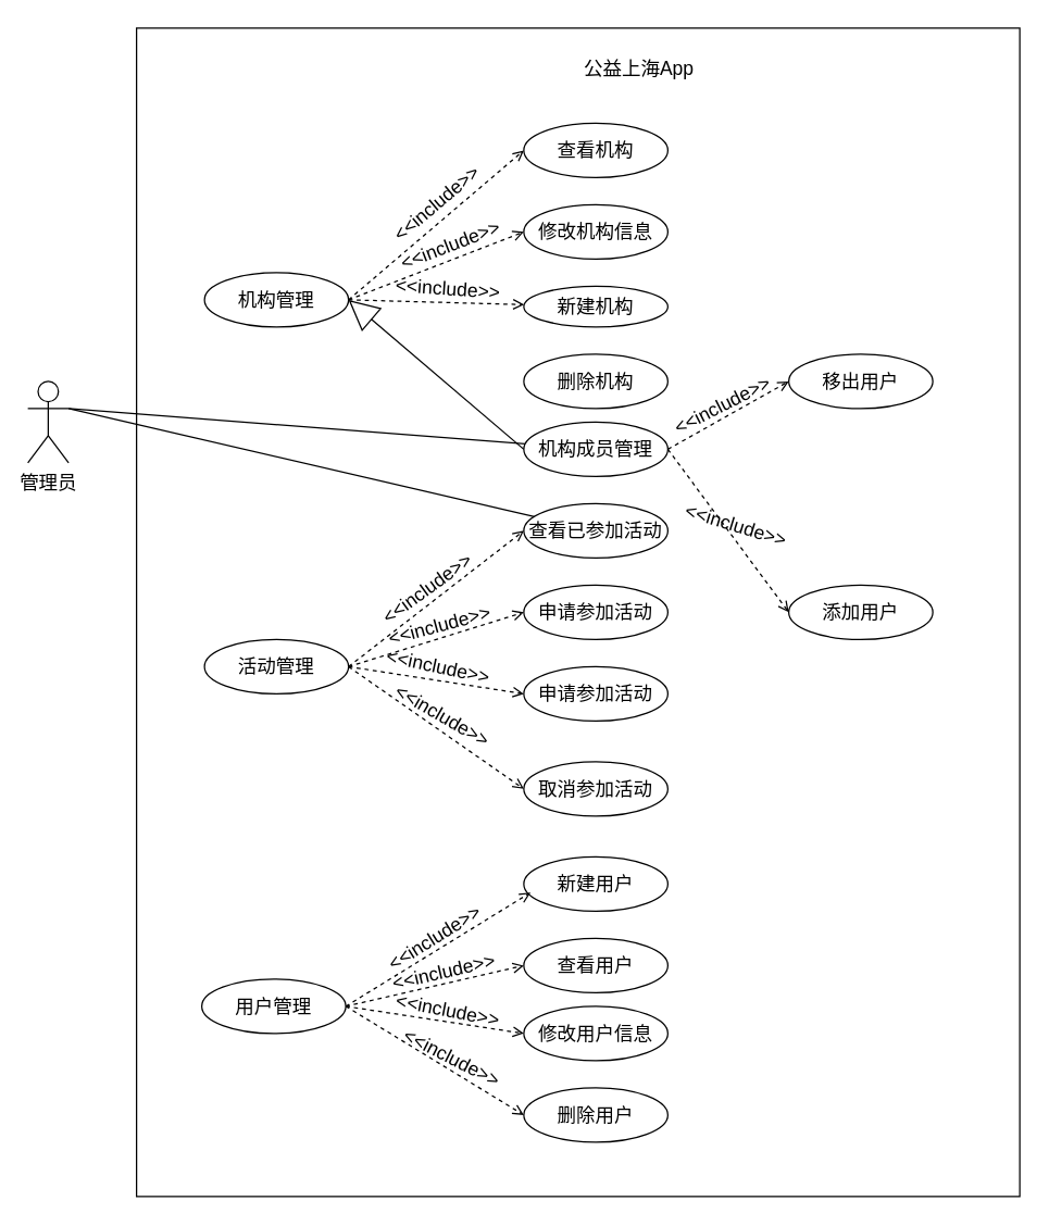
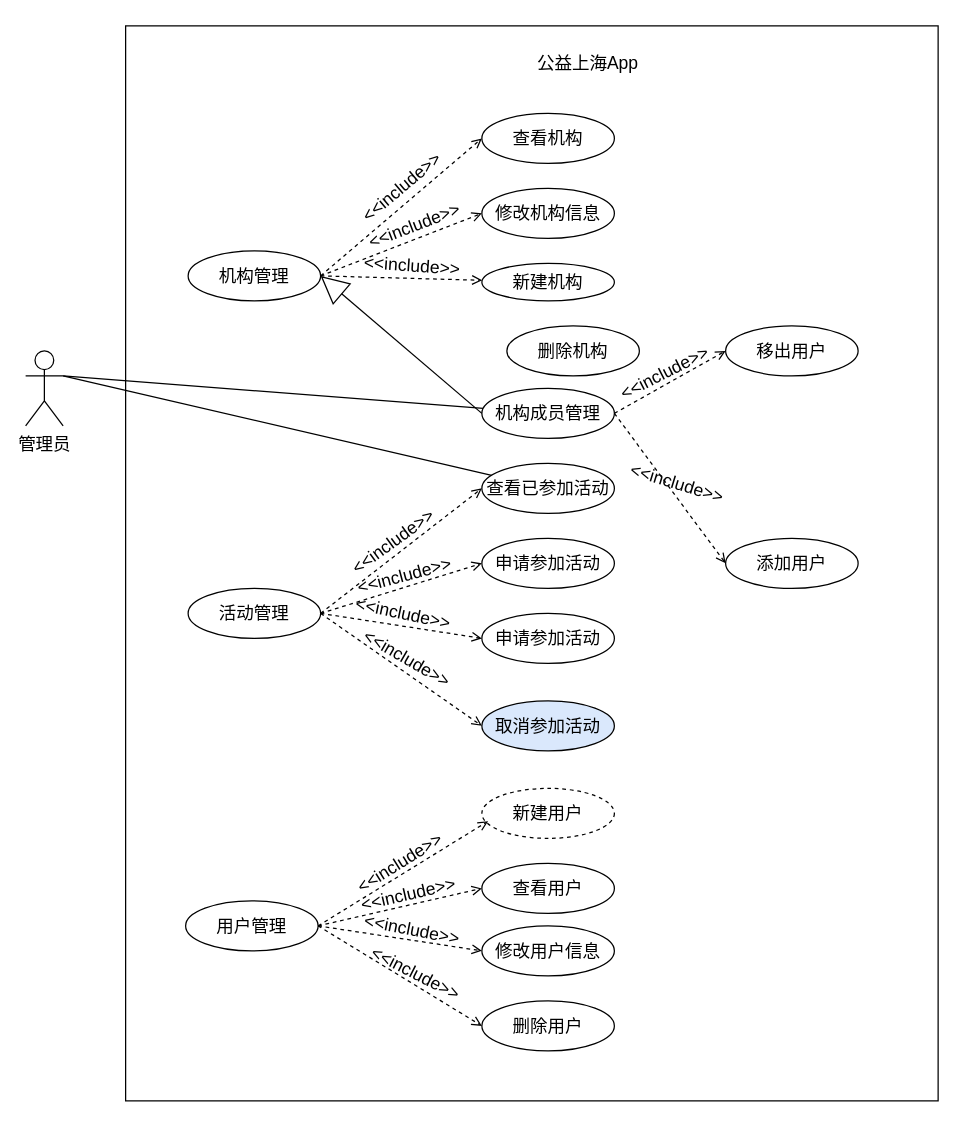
  <mxCell id="0" />
  <mxCell id="1" parent="0" />
  <mxCell id="2" style="edgeStyle=none;rounded=0;orthogonalLoop=1;jettySize=auto;html=1;exitX=1;exitY=0.333;exitDx=0;exitDy=0;exitPerimeter=0;endArrow=none;endFill=0;fontSize=14;labelBackgroundColor=none;" edge="1" parent="1" source="3" target="43"><mxGeometry relative="1" as="geometry" /></mxCell>
  <mxCell id="3" value="管理员" style="shape=umlActor;verticalLabelPosition=bottom;verticalAlign=top;html=1;outlineConnect=0;fontSize=14;labelBackgroundColor=none;" vertex="1" parent="1"><mxGeometry x="20" y="280" width="30" height="60" as="geometry" /></mxCell>
  <mxCell id="4" value="" style="rounded=0;whiteSpace=wrap;html=1;gradientColor=none;fillColor=none;fontSize=14;labelBackgroundColor=none;" vertex="1" parent="1"><mxGeometry x="100" y="20" width="650" height="860" as="geometry" /></mxCell>
  <mxCell id="5" style="edgeStyle=none;rounded=0;orthogonalLoop=1;jettySize=auto;html=1;exitX=1;exitY=0.5;exitDx=0;exitDy=0;entryX=0;entryY=0.5;entryDx=0;entryDy=0;endArrow=open;endFill=0;dashed=1;fontSize=14;labelBackgroundColor=none;" edge="1" parent="1" source="11" target="27"><mxGeometry relative="1" as="geometry" /></mxCell>
  <mxCell id="6" value="&amp;lt;&amp;lt;include&amp;gt;&amp;gt;" style="edgeLabel;html=1;align=center;verticalAlign=middle;resizable=0;points=[];rotation=-40;fontSize=14;labelBackgroundColor=none;" vertex="1" connectable="0" parent="5"><mxGeometry x="0.01" y="1" relative="1" as="geometry"><mxPoint y="-14" as="offset" /></mxGeometry></mxCell>
  <mxCell id="7" style="edgeStyle=none;rounded=0;orthogonalLoop=1;jettySize=auto;html=1;exitX=1;exitY=0.5;exitDx=0;exitDy=0;entryX=0;entryY=0.5;entryDx=0;entryDy=0;endArrow=open;endFill=0;dashed=1;fontSize=14;labelBackgroundColor=none;" edge="1" parent="1" source="11" target="23"><mxGeometry relative="1" as="geometry" /></mxCell>
  <mxCell id="8" value="&amp;lt;&amp;lt;include&amp;gt;&amp;gt;" style="edgeLabel;html=1;align=center;verticalAlign=middle;resizable=0;points=[];rotation=339;fontSize=14;labelBackgroundColor=none;" vertex="1" connectable="0" parent="7"><mxGeometry x="0.119" y="-2" relative="1" as="geometry"><mxPoint x="2" y="-14" as="offset" /></mxGeometry></mxCell>
  <mxCell id="9" style="edgeStyle=none;rounded=0;orthogonalLoop=1;jettySize=auto;html=1;exitX=1;exitY=0.5;exitDx=0;exitDy=0;endArrow=open;endFill=0;dashed=1;fontSize=14;labelBackgroundColor=none;" edge="1" parent="1" source="11" target="24"><mxGeometry relative="1" as="geometry" /></mxCell>
  <mxCell id="10" value="&amp;lt;&amp;lt;include&amp;gt;&amp;gt;" style="edgeLabel;html=1;align=center;verticalAlign=middle;resizable=0;points=[];rotation=4;fontSize=14;labelBackgroundColor=none;" vertex="1" connectable="0" parent="9"><mxGeometry relative="1" as="geometry"><mxPoint x="8" y="-10" as="offset" /></mxGeometry></mxCell>
  <mxCell id="11" value="机构管理" style="ellipse;whiteSpace=wrap;html=1;fontSize=14;labelBackgroundColor=none;" vertex="1" parent="1"><mxGeometry x="150" y="200" width="106" height="40" as="geometry" /></mxCell>
  <mxCell id="12" style="edgeStyle=none;rounded=0;orthogonalLoop=1;jettySize=auto;html=1;exitX=1;exitY=0.5;exitDx=0;exitDy=0;entryX=0;entryY=0.5;entryDx=0;entryDy=0;endArrow=open;endFill=0;dashed=1;fontSize=14;labelBackgroundColor=none;" edge="1" parent="1" source="18" target="28"><mxGeometry relative="1" as="geometry" /></mxCell>
  <mxCell id="13" value="&amp;lt;&amp;lt;include&amp;gt;&amp;gt;" style="edgeLabel;html=1;align=center;verticalAlign=middle;resizable=0;points=[];rotation=324;fontSize=14;labelBackgroundColor=none;" vertex="1" connectable="0" parent="12"><mxGeometry x="-0.018" y="10" relative="1" as="geometry"><mxPoint as="offset" /></mxGeometry></mxCell>
  <mxCell id="14" style="edgeStyle=none;rounded=0;orthogonalLoop=1;jettySize=auto;html=1;exitX=1;exitY=0.5;exitDx=0;exitDy=0;entryX=0;entryY=0.5;entryDx=0;entryDy=0;endArrow=open;endFill=0;dashed=1;fontSize=14;labelBackgroundColor=none;" edge="1" parent="1" source="18" target="25"><mxGeometry relative="1" as="geometry" /></mxCell>
  <mxCell id="15" value="&amp;lt;&amp;lt;include&amp;gt;&amp;gt;" style="edgeLabel;html=1;align=center;verticalAlign=middle;resizable=0;points=[];fontSize=14;labelBackgroundColor=none;rotation=345;" vertex="1" connectable="0" parent="14"><mxGeometry x="0.07" y="9" relative="1" as="geometry"><mxPoint as="offset" /></mxGeometry></mxCell>
  <mxCell id="16" style="edgeStyle=none;rounded=0;orthogonalLoop=1;jettySize=auto;html=1;exitX=1;exitY=0.5;exitDx=0;exitDy=0;entryX=0;entryY=0.5;entryDx=0;entryDy=0;endArrow=open;endFill=0;dashed=1;fontSize=14;labelBackgroundColor=none;" edge="1" parent="1" source="18" target="26"><mxGeometry relative="1" as="geometry" /></mxCell>
  <mxCell id="17" value="&amp;lt;&amp;lt;include&amp;gt;&amp;gt;" style="edgeLabel;html=1;align=center;verticalAlign=middle;resizable=0;points=[];rotation=30;fontSize=14;labelBackgroundColor=none;" vertex="1" connectable="0" parent="16"><mxGeometry y="7" relative="1" as="geometry"><mxPoint y="-4" as="offset" /></mxGeometry></mxCell>
  <mxCell id="18" value="活动管理" style="ellipse;whiteSpace=wrap;html=1;fontSize=14;labelBackgroundColor=none;" vertex="1" parent="1"><mxGeometry x="150" y="470" width="106" height="40" as="geometry" /></mxCell>
  <mxCell id="19" style="edgeStyle=none;rounded=0;orthogonalLoop=1;jettySize=auto;html=1;exitX=1;exitY=0.5;exitDx=0;exitDy=0;entryX=0;entryY=0.5;entryDx=0;entryDy=0;endArrow=open;endFill=0;dashed=1;fontSize=14;labelBackgroundColor=none;" edge="1" parent="1" source="21" target="30"><mxGeometry relative="1" as="geometry" /></mxCell>
  <mxCell id="20" value="&amp;lt;&amp;lt;include&amp;gt;&amp;gt;" style="edgeLabel;html=1;align=center;verticalAlign=middle;resizable=0;points=[];rotation=347;fontSize=14;labelBackgroundColor=none;" vertex="1" connectable="0" parent="19"><mxGeometry x="0.12" y="9" relative="1" as="geometry"><mxPoint as="offset" /></mxGeometry></mxCell>
  <mxCell id="21" value="用户管理" style="ellipse;whiteSpace=wrap;html=1;fontSize=14;labelBackgroundColor=none;" vertex="1" parent="1"><mxGeometry x="148" y="720" width="106" height="40" as="geometry" /></mxCell>
  <mxCell id="22" style="edgeStyle=none;rounded=0;orthogonalLoop=1;jettySize=auto;html=1;exitX=1;exitY=0.333;exitDx=0;exitDy=0;exitPerimeter=0;endArrow=none;endFill=0;fontSize=14;labelBackgroundColor=none;" edge="1" parent="1" source="3" target="28"><mxGeometry relative="1" as="geometry" /></mxCell>
  <mxCell id="23" value="修改机构信息" style="ellipse;whiteSpace=wrap;html=1;fontSize=14;labelBackgroundColor=none;" vertex="1" parent="1"><mxGeometry x="385" y="150" width="106" height="40" as="geometry" /></mxCell>
  <mxCell id="24" value="新建机构" style="ellipse;whiteSpace=wrap;html=1;fontSize=14;labelBackgroundColor=none;" vertex="1" parent="1"><mxGeometry x="385" y="210" width="106" height="30" as="geometry" /></mxCell>
  <mxCell id="25" value="申请参加活动" style="ellipse;whiteSpace=wrap;html=1;fontSize=14;labelBackgroundColor=none;" vertex="1" parent="1"><mxGeometry x="385" y="430" width="106" height="40" as="geometry" /></mxCell>
- <mxCell id="26" value="取消参加活动" style="ellipse;whiteSpace=wrap;html=1;fontSize=14;labelBackgroundColor=none;" vertex="1" parent="1"><mxGeometry x="385" y="560" width="106" height="40" as="geometry" /></mxCell>
+ <mxCell id="26" value="取消参加活动" style="ellipse;whiteSpace=wrap;html=1;fontSize=14;labelBackgroundColor=none;fillColor=#dae8fc;" vertex="1" parent="1"><mxGeometry x="385" y="560" width="106" height="40" as="geometry" /></mxCell>
  <mxCell id="27" value="查看机构" style="ellipse;whiteSpace=wrap;html=1;fontSize=14;labelBackgroundColor=none;" vertex="1" parent="1"><mxGeometry x="385" y="90" width="106" height="40" as="geometry" /></mxCell>
  <mxCell id="28" value="查看已参加活动" style="ellipse;whiteSpace=wrap;html=1;fontSize=14;labelBackgroundColor=none;" vertex="1" parent="1"><mxGeometry x="385" y="370" width="106" height="40" as="geometry" /></mxCell>
- <mxCell id="29" value="新建用户" style="ellipse;whiteSpace=wrap;html=1;fontSize=14;labelBackgroundColor=none;" vertex="1" parent="1"><mxGeometry x="385" y="630" width="106" height="40" as="geometry" /></mxCell>
+ <mxCell id="29" value="新建用户" style="ellipse;whiteSpace=wrap;html=1;fontSize=14;labelBackgroundColor=none;dashed=1;" vertex="1" parent="1"><mxGeometry x="385" y="630" width="106" height="40" as="geometry" /></mxCell>
  <mxCell id="30" value="查看用户" style="ellipse;whiteSpace=wrap;html=1;fontSize=14;labelBackgroundColor=none;" vertex="1" parent="1"><mxGeometry x="385" y="690" width="106" height="40" as="geometry" /></mxCell>
  <mxCell id="31" style="edgeStyle=none;rounded=0;orthogonalLoop=1;jettySize=auto;html=1;exitX=1;exitY=0.5;exitDx=0;exitDy=0;entryX=0.047;entryY=0.657;entryDx=0;entryDy=0;entryPerimeter=0;endArrow=open;endFill=0;dashed=1;fontSize=14;labelBackgroundColor=none;" edge="1" parent="1" source="21" target="29"><mxGeometry relative="1" as="geometry" /></mxCell>
  <mxCell id="32" value="&amp;lt;&amp;lt;include&amp;gt;&amp;gt;" style="edgeLabel;html=1;align=center;verticalAlign=middle;resizable=0;points=[];rotation=328;fontSize=14;labelBackgroundColor=none;" vertex="1" connectable="0" parent="31"><mxGeometry x="-0.06" y="-1" relative="1" as="geometry"><mxPoint y="-12" as="offset" /></mxGeometry></mxCell>
  <mxCell id="33" value="公益上海App" style="rounded=0;whiteSpace=wrap;html=1;strokeColor=none;fillColor=none;fontSize=14;labelBackgroundColor=none;" vertex="1" parent="1"><mxGeometry x="410" width="120" height="20" as="geometry" y="40" /></mxCell>
- <mxCell id="34" value="删除机构" style="ellipse;whiteSpace=wrap;html=1;fontSize=14;labelBackgroundColor=none;" vertex="1" parent="1"><mxGeometry x="385" y="260" width="106" height="40" as="geometry" /></mxCell>
+ <mxCell id="34" value="删除机构" style="ellipse;whiteSpace=wrap;html=1;fontSize=14;labelBackgroundColor=none;" vertex="1" parent="1"><mxGeometry x="405" y="260" width="106" height="40" as="geometry" /></mxCell>
  <mxCell id="35" value="申请参加活动" style="ellipse;whiteSpace=wrap;html=1;fontSize=14;labelBackgroundColor=none;" vertex="1" parent="1"><mxGeometry x="385" y="490" width="106" height="40" as="geometry" /></mxCell>
  <mxCell id="36" value="修改用户信息" style="ellipse;whiteSpace=wrap;html=1;fontSize=14;labelBackgroundColor=none;" vertex="1" parent="1"><mxGeometry x="385" y="740" width="106" height="40" as="geometry" /></mxCell>
  <mxCell id="37" value="删除用户" style="ellipse;whiteSpace=wrap;html=1;fontSize=14;labelBackgroundColor=none;" vertex="1" parent="1"><mxGeometry x="385" y="800" width="106" height="40" as="geometry" /></mxCell>
  <mxCell id="38" style="edgeStyle=none;rounded=0;orthogonalLoop=1;jettySize=auto;html=1;exitX=0;exitY=0.5;exitDx=0;exitDy=0;entryX=1;entryY=0.5;entryDx=0;entryDy=0;endArrow=block;endFill=0;endSize=20;fontSize=14;" edge="1" parent="1" source="43" target="11"><mxGeometry relative="1" as="geometry" /></mxCell>
  <mxCell id="39" style="edgeStyle=none;rounded=0;orthogonalLoop=1;jettySize=auto;html=1;exitX=1;exitY=0.5;exitDx=0;exitDy=0;entryX=0;entryY=0.5;entryDx=0;entryDy=0;dashed=1;endArrow=open;endFill=0;fontSize=14;" edge="1" parent="1" source="43" target="45"><mxGeometry relative="1" as="geometry" /></mxCell>
  <mxCell id="40" value="&lt;span style=&quot;font-size: 14px;&quot;&gt;&amp;lt;&amp;lt;include&amp;gt;&amp;gt;&lt;/span&gt;" style="edgeLabel;html=1;align=center;verticalAlign=middle;resizable=0;points=[];labelBackgroundColor=none;rotation=333;fontSize=14;" vertex="1" connectable="0" parent="39"><mxGeometry x="-0.03" y="9" relative="1" as="geometry"><mxPoint as="offset" /></mxGeometry></mxCell>
  <mxCell id="41" style="edgeStyle=none;rounded=0;orthogonalLoop=1;jettySize=auto;html=1;exitX=1;exitY=0.5;exitDx=0;exitDy=0;entryX=0;entryY=0.5;entryDx=0;entryDy=0;dashed=1;endArrow=open;endFill=0;fontSize=14;" edge="1" parent="1" source="43" target="44"><mxGeometry relative="1" as="geometry" /></mxCell>
  <mxCell id="42" value="&lt;span style=&quot;font-size: 14px;&quot;&gt;&amp;lt;&amp;lt;include&amp;gt;&amp;gt;&lt;/span&gt;" style="edgeLabel;html=1;align=center;verticalAlign=middle;resizable=0;points=[];labelBackgroundColor=none;rotation=17;fontSize=14;" vertex="1" connectable="0" parent="41"><mxGeometry x="-0.01" y="7" relative="1" as="geometry"><mxPoint as="offset" /></mxGeometry></mxCell>
  <mxCell id="43" value="机构成员管理" style="ellipse;whiteSpace=wrap;html=1;fontSize=14;labelBackgroundColor=none;" vertex="1" parent="1"><mxGeometry x="385" y="310" width="106" height="40" as="geometry" /></mxCell>
  <mxCell id="44" value="添加用户" style="ellipse;whiteSpace=wrap;html=1;fontSize=14;labelBackgroundColor=none;" vertex="1" parent="1"><mxGeometry x="580" y="430" width="106" height="40" as="geometry" /></mxCell>
  <mxCell id="45" value="移出用户" style="ellipse;whiteSpace=wrap;html=1;fontSize=14;labelBackgroundColor=none;" vertex="1" parent="1"><mxGeometry x="580" y="260" width="106" height="40" as="geometry" /></mxCell>
  <mxCell id="46" style="edgeStyle=none;rounded=0;orthogonalLoop=1;jettySize=auto;html=1;exitX=1;exitY=0.5;exitDx=0;exitDy=0;entryX=0;entryY=0.5;entryDx=0;entryDy=0;endArrow=open;endFill=0;dashed=1;fontSize=14;labelBackgroundColor=none;" edge="1" parent="1" source="21" target="37"><mxGeometry relative="1" as="geometry"><mxPoint x="240" y="810" as="sourcePoint" /><mxPoint x="371" y="780" as="targetPoint" /></mxGeometry></mxCell>
  <mxCell id="47" value="&amp;lt;&amp;lt;include&amp;gt;&amp;gt;" style="edgeLabel;html=1;align=center;verticalAlign=middle;resizable=0;points=[];rotation=27;fontSize=14;labelBackgroundColor=none;" vertex="1" connectable="0" parent="46"><mxGeometry x="0.12" y="9" relative="1" as="geometry"><mxPoint as="offset" /></mxGeometry></mxCell>
  <mxCell id="48" style="edgeStyle=none;rounded=0;orthogonalLoop=1;jettySize=auto;html=1;exitX=1;exitY=0.5;exitDx=0;exitDy=0;entryX=0;entryY=0.5;entryDx=0;entryDy=0;endArrow=open;endFill=0;dashed=1;fontSize=14;labelBackgroundColor=none;" edge="1" parent="1" source="21" target="36"><mxGeometry relative="1" as="geometry"><mxPoint x="264" y="750" as="sourcePoint" /><mxPoint x="395" y="830" as="targetPoint" /></mxGeometry></mxCell>
  <mxCell id="49" value="&amp;lt;&amp;lt;include&amp;gt;&amp;gt;" style="edgeLabel;html=1;align=center;verticalAlign=middle;resizable=0;points=[];rotation=11;fontSize=14;labelBackgroundColor=none;" vertex="1" connectable="0" parent="48"><mxGeometry x="0.12" y="9" relative="1" as="geometry"><mxPoint as="offset" /></mxGeometry></mxCell>
  <mxCell id="50" style="edgeStyle=none;rounded=0;orthogonalLoop=1;jettySize=auto;html=1;exitX=1;exitY=0.5;exitDx=0;exitDy=0;entryX=0;entryY=0.5;entryDx=0;entryDy=0;endArrow=open;endFill=0;dashed=1;fontSize=14;labelBackgroundColor=none;" edge="1" parent="1" source="18" target="35"><mxGeometry relative="1" as="geometry"><mxPoint x="266" y="500" as="sourcePoint" /><mxPoint x="395" y="590" as="targetPoint" /></mxGeometry></mxCell>
  <mxCell id="51" value="&amp;lt;&amp;lt;include&amp;gt;&amp;gt;" style="edgeLabel;html=1;align=center;verticalAlign=middle;resizable=0;points=[];rotation=12;fontSize=14;labelBackgroundColor=none;" vertex="1" connectable="0" parent="50"><mxGeometry y="7" relative="1" as="geometry"><mxPoint y="-4" as="offset" /></mxGeometry></mxCell>
